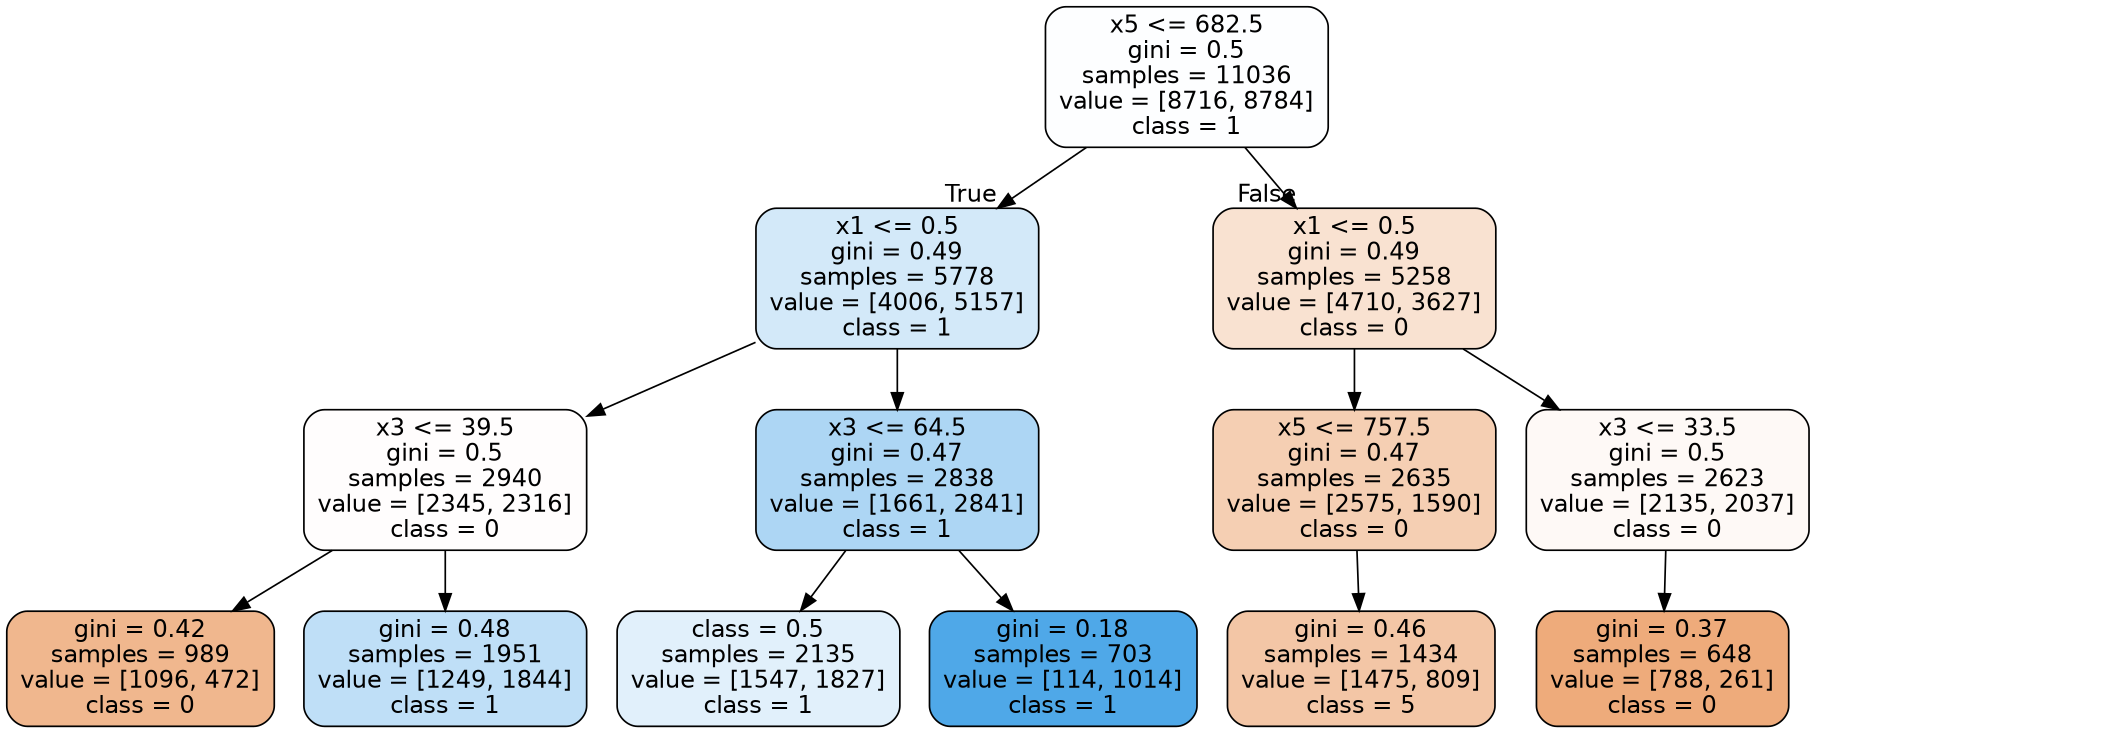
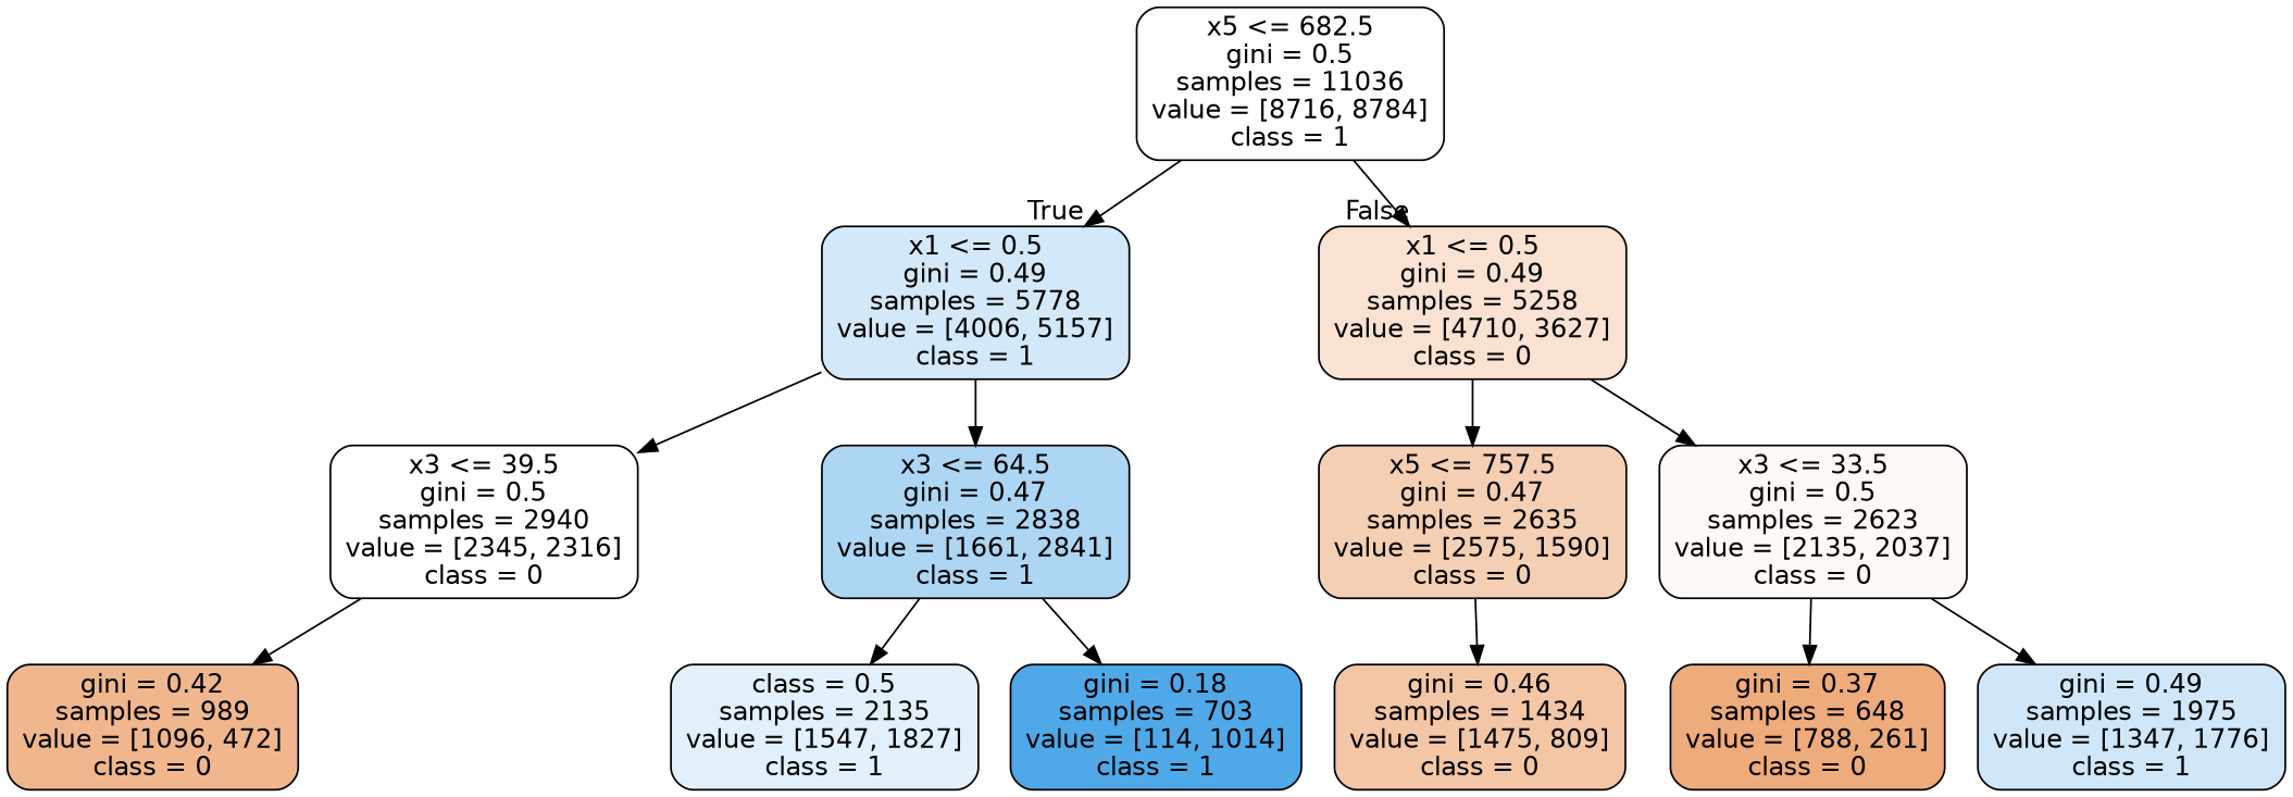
  digraph {
    node [color=black fontname=helvetica shape=box style="filled, rounded"]
    edge [fontname=helvetica]
    n1 [fillcolor="#fdfeff" label="x5 <= 682.5\ngini = 0.5\nsamples = 11036\nvalue = [8716, 8784]\nclass = 1"]
    n2 [fillcolor="#d3e9f9" label="x1 <= 0.5\ngini = 0.49\nsamples = 5778\nvalue = [4006, 5157]\nclass = 1"]
    n3 [fillcolor="#f9e2d1" label="x1 <= 0.5\ngini = 0.49\nsamples = 5258\nvalue = [4710, 3627]\nclass = 0"]
    n4 [fillcolor="#fffdfd" label="x3 <= 39.5\ngini = 0.5\nsamples = 2940\nvalue = [2345, 2316]\nclass = 0"]
    n5 [fillcolor="#add6f4" label="x3 <= 64.5\ngini = 0.47\nsamples = 2838\nvalue = [1661, 2841]\nclass = 1"]
    n6 [fillcolor="#f5cfb3" label="x5 <= 757.5\ngini = 0.47\nsamples = 2635\nvalue = [2575, 1590]\nclass = 0"]
    n7 [fillcolor="#fef9f6" label="x3 <= 33.5\ngini = 0.5\nsamples = 2623\nvalue = [2135, 2037]\nclass = 0"]
    n8 [fillcolor="#f0b78e" label="gini = 0.42\nsamples = 989\nvalue = [1096, 472]\nclass = 0"]
-   n9 [fillcolor="#bfdff7" label="gini = 0.48\nsamples = 1951\nvalue = [1249, 1844]\nclass = 1"]
    n10 [fillcolor="#e1f0fb" label="class = 0.5\nsamples = 2135\nvalue = [1547, 1827]\nclass = 1"]
    n11 [fillcolor="#4fa8e8" label="gini = 0.18\nsamples = 703\nvalue = [114, 1014]\nclass = 1"]
-   n12 [fillcolor="#f3c6a6" label="gini = 0.46\nsamples = 1434\nvalue = [1475, 809]\nclass = 5"]
+   n12 [fillcolor="#f3c6a6" label="gini = 0.46\nsamples = 1434\nvalue = [1475, 809]\nclass = 0"]
    n13 [fillcolor="#eeab7b" label="gini = 0.37\nsamples = 648\nvalue = [788, 261]\nclass = 0"]
+   n14 [fillcolor="#cfe7f9" label="gini = 0.49\nsamples = 1975\nvalue = [1347, 1776]\nclass = 1"]
    n1 -> n2 [headlabel=True labelangle=45 labeldistance=2.5]
    n1 -> n3 [headlabel=False labelangle=-45 labeldistance=2.5]
    n2 -> n4
    n2 -> n5
    n3 -> n6
    n3 -> n7
    n4 -> n8
-   n4 -> n9
    n5 -> n10
    n5 -> n11
    n6 -> n12
    n7 -> n13
+   n7 -> n14
  }
